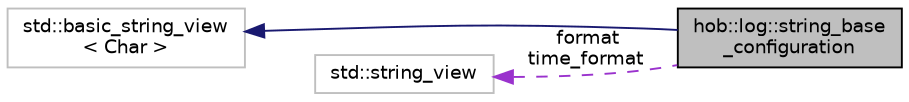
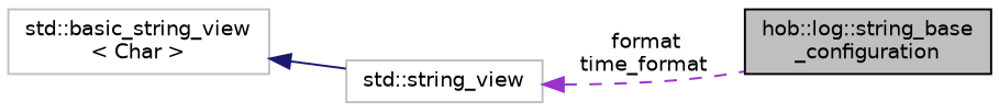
  digraph {
    rankdir=LR
    node [color=grey75 fillcolor=white fontname=Helvetica fontsize=10 shape=record style=filled]
    edge [dir=back fontname=Helvetica fontsize=10 labelfontname=Helvetica labelfontsize=10]
    n1 [color=black fillcolor=grey75 fontcolor=black height=0.2 label="hob::log::string_base\l_configuration" width=0.4]
    n2 [height=0.2 label="std::string_view" width=0.4]
    n3 [height=0.2 label="std::basic_string_view\l\< Char \>" width=0.4]
    n2 -> n1 [color=darkorchid3 label=" format\ntime_format" style=dashed]
-   n3 -> n1 [color=midnightblue style=solid]
+   n3 -> n2 [color=midnightblue style=solid]
  }
